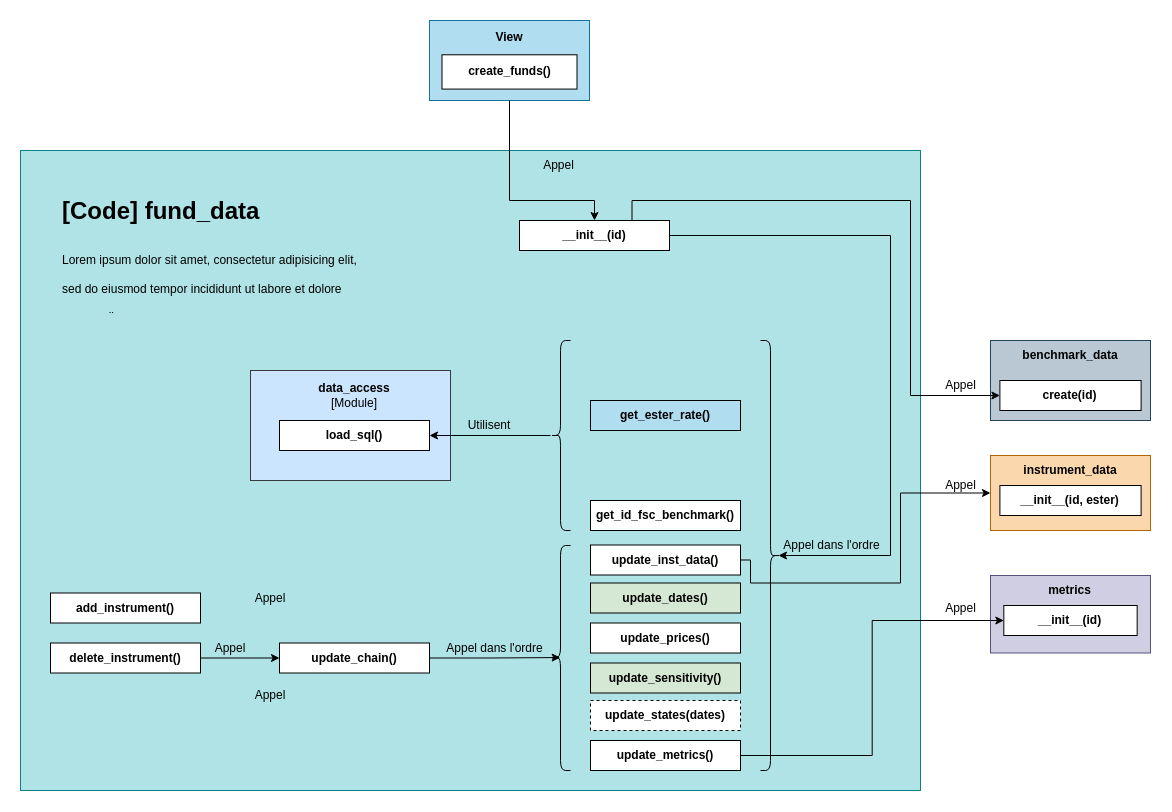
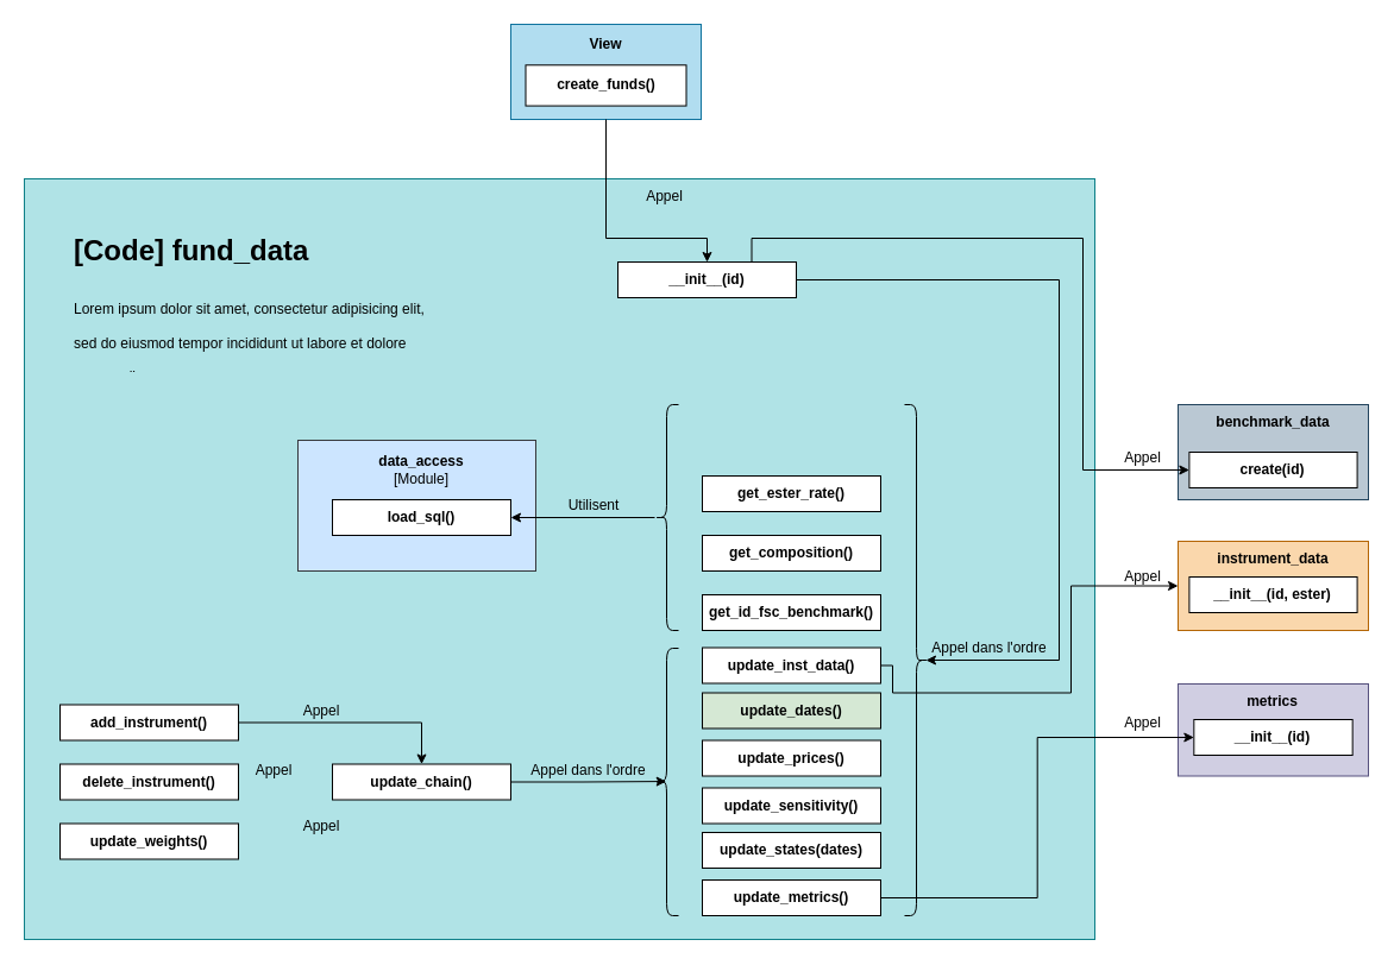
  <mxCell id="0" />
  <mxCell id="1" parent="0" />
  <mxCell id="2" value="&lt;br&gt;&lt;div&gt;&lt;br&gt;&lt;/div&gt;" style="rounded=0;whiteSpace=wrap;html=1;fillColor=#b0e3e6;strokeColor=#0e8088;" vertex="1" parent="1"><mxGeometry x="20" y="150" width="900" height="640" as="geometry" /></mxCell>
  <mxCell id="3" value="" style="rounded=0;whiteSpace=wrap;html=1;fillColor=#cce5ff;strokeColor=#36393d;" vertex="1" parent="1"><mxGeometry x="250" y="370" width="200" height="110" as="geometry" /></mxCell>
- <mxCell id="4" value="&lt;b&gt;get_ester_rate()&lt;/b&gt;" style="rounded=0;whiteSpace=wrap;html=1;fillColor=#b1ddf0;" vertex="1" parent="1"><mxGeometry x="590" y="400" width="150" height="30" as="geometry" /></mxCell>
+ <mxCell id="4" value="&lt;b&gt;get_ester_rate()&lt;/b&gt;" style="rounded=0;whiteSpace=wrap;html=1;" vertex="1" parent="1"><mxGeometry x="590" y="400" width="150" height="30" as="geometry" /></mxCell>
+ <mxCell id="5" value="&lt;b&gt;get_composition()&lt;/b&gt;" style="rounded=0;whiteSpace=wrap;html=1;" vertex="1" parent="1"><mxGeometry x="590" y="450" width="150" height="30" as="geometry" /></mxCell>
  <mxCell id="6" value="&lt;b&gt;get_id_fsc_benchmark()&lt;/b&gt;" style="rounded=0;whiteSpace=wrap;html=1;" vertex="1" parent="1"><mxGeometry x="590" y="500" width="150" height="30" as="geometry" /></mxCell>
  <mxCell id="7" style="edgeStyle=orthogonalEdgeStyle;rounded=0;orthogonalLoop=1;jettySize=auto;html=1;entryX=0;entryY=0.5;entryDx=0;entryDy=0;" edge="1" parent="1"><mxGeometry relative="1" as="geometry"><mxPoint x="740" y="559.494" as="sourcePoint" /><mxPoint x="990" y="492.5" as="targetPoint" /><Array as="points"><mxPoint x="750" y="559.5" /><mxPoint x="750" y="582.5" /><mxPoint x="900" y="582.5" /><mxPoint x="900" y="492.5" /></Array></mxGeometry></mxCell>
  <mxCell id="8" value="&lt;b&gt;update_inst_data()&lt;/b&gt;" style="rounded=0;whiteSpace=wrap;html=1;" vertex="1" parent="1"><mxGeometry x="590" y="544.5" width="150" height="30" as="geometry" /></mxCell>
  <mxCell id="9" value="&lt;b&gt;update_dates()&lt;/b&gt;" style="rounded=0;whiteSpace=wrap;html=1;fillColor=#d5e8d4;" vertex="1" parent="1"><mxGeometry x="590" y="582.5" width="150" height="30" as="geometry" /></mxCell>
  <mxCell id="10" value="&lt;b&gt;update_prices()&lt;/b&gt;" style="rounded=0;whiteSpace=wrap;html=1;" vertex="1" parent="1"><mxGeometry x="590" y="622.5" width="150" height="30" as="geometry" /></mxCell>
- <mxCell id="11" value="&lt;b&gt;update_sensitivity()&lt;/b&gt;" style="rounded=0;whiteSpace=wrap;html=1;fillColor=#d5e8d4;" vertex="1" parent="1"><mxGeometry x="590" y="662.5" width="150" height="30" as="geometry" /></mxCell>
+ <mxCell id="11" value="&lt;b&gt;update_sensitivity()&lt;/b&gt;" style="rounded=0;whiteSpace=wrap;html=1;" vertex="1" parent="1"><mxGeometry x="590" y="662.5" width="150" height="30" as="geometry" /></mxCell>
  <mxCell id="12" value="&lt;b&gt;update_chain()&lt;/b&gt;" style="rounded=0;whiteSpace=wrap;html=1;" vertex="1" parent="1"><mxGeometry x="279" y="642.5" width="150" height="30" as="geometry" /></mxCell>
  <mxCell id="13" value="" style="shape=curlyBracket;whiteSpace=wrap;html=1;rounded=1;labelPosition=left;verticalLabelPosition=middle;align=right;verticalAlign=middle;" vertex="1" parent="1"><mxGeometry x="550" y="545" width="20" height="225" as="geometry" /></mxCell>
  <mxCell id="14" style="edgeStyle=orthogonalEdgeStyle;rounded=0;orthogonalLoop=1;jettySize=auto;html=1;entryX=0.485;entryY=0.498;entryDx=0;entryDy=0;entryPerimeter=0;" edge="1" parent="1" source="12" target="13"><mxGeometry relative="1" as="geometry" /></mxCell>
- <mxCell id="15" value="&lt;b&gt;update_states(dates)&lt;/b&gt;" style="rounded=0;whiteSpace=wrap;html=1;dashed=1;" vertex="1" parent="1"><mxGeometry x="590" y="700" width="150" height="30" as="geometry" /></mxCell>
+ <mxCell id="15" value="&lt;b&gt;update_states(dates)&lt;/b&gt;" style="rounded=0;whiteSpace=wrap;html=1;" vertex="1" parent="1"><mxGeometry x="590" y="700" width="150" height="30" as="geometry" /></mxCell>
  <mxCell id="16" value="&lt;b&gt;update_metrics()&lt;/b&gt;" style="rounded=0;whiteSpace=wrap;html=1;" vertex="1" parent="1"><mxGeometry x="590" y="740" width="150" height="30" as="geometry" /></mxCell>
  <mxCell id="17" value="" style="shape=curlyBracket;whiteSpace=wrap;html=1;rounded=1;labelPosition=left;verticalLabelPosition=middle;align=right;verticalAlign=middle;flipV=1;flipH=1;" vertex="1" parent="1"><mxGeometry x="760" y="340" width="20" height="430" as="geometry" /></mxCell>
  <mxCell id="18" value="&lt;b&gt;__init__(id)&lt;/b&gt;" style="rounded=0;whiteSpace=wrap;html=1;" vertex="1" parent="1"><mxGeometry x="519" y="220" width="150" height="30" as="geometry" /></mxCell>
  <mxCell id="19" style="edgeStyle=orthogonalEdgeStyle;rounded=0;orthogonalLoop=1;jettySize=auto;html=1;entryX=0.1;entryY=0.5;entryDx=0;entryDy=0;entryPerimeter=0;" edge="1" parent="1" source="18" target="17"><mxGeometry relative="1" as="geometry"><Array as="points"><mxPoint x="890" y="235" /><mxPoint x="890" y="555" /></Array></mxGeometry></mxCell>
  <mxCell id="20" value="Appel dans l'ordre" style="text;html=1;align=center;verticalAlign=middle;whiteSpace=wrap;rounded=0;" vertex="1" parent="1"><mxGeometry x="444" y="632.5" width="101" height="30" as="geometry" /></mxCell>
  <mxCell id="21" value="Appel dans l'ordre" style="text;html=1;align=center;verticalAlign=middle;whiteSpace=wrap;rounded=0;" vertex="1" parent="1"><mxGeometry x="781" y="530" width="101" height="30" as="geometry" /></mxCell>
  <mxCell id="22" style="edgeStyle=orthogonalEdgeStyle;rounded=0;orthogonalLoop=1;jettySize=auto;html=1;" edge="1" parent="1" source="23" target="24"><mxGeometry relative="1" as="geometry" /></mxCell>
  <mxCell id="23" value="" style="shape=curlyBracket;whiteSpace=wrap;html=1;rounded=1;labelPosition=left;verticalLabelPosition=middle;align=right;verticalAlign=middle;" vertex="1" parent="1"><mxGeometry x="550" y="340" width="20" height="190" as="geometry" /></mxCell>
  <mxCell id="24" value="&lt;b&gt;load_sql()&lt;/b&gt;" style="rounded=0;whiteSpace=wrap;html=1;" vertex="1" parent="1"><mxGeometry x="279" y="420" width="150" height="30" as="geometry" /></mxCell>
- <mxCell id="25" value="Utilisent" style="text;html=1;align=center;verticalAlign=middle;whiteSpace=wrap;rounded=0;" vertex="1" parent="1"><mxGeometry x="459" y="410" width="60" height="30" as="geometry" /></mxCell>
+ <mxCell id="25" value="Utilisent" style="text;html=1;align=center;verticalAlign=middle;whiteSpace=wrap;rounded=0;" vertex="1" parent="1"><mxGeometry x="469" y="410" width="60" height="30" as="geometry" /></mxCell>
+ <mxCell id="26" style="edgeStyle=orthogonalEdgeStyle;rounded=0;orthogonalLoop=1;jettySize=auto;html=1;entryX=0.5;entryY=0;entryDx=0;entryDy=0;" edge="1" parent="1" source="27" target="12"><mxGeometry relative="1" as="geometry" /></mxCell>
  <mxCell id="27" value="&lt;b&gt;add_instrument()&lt;/b&gt;" style="rounded=0;whiteSpace=wrap;html=1;" vertex="1" parent="1"><mxGeometry x="50" y="592.5" width="150" height="30" as="geometry" /></mxCell>
- <mxCell id="28" style="edgeStyle=orthogonalEdgeStyle;rounded=0;orthogonalLoop=1;jettySize=auto;html=1;entryX=0;entryY=0.5;entryDx=0;entryDy=0;" edge="1" parent="1" source="29" target="12"><mxGeometry relative="1" as="geometry" /></mxCell>
  <mxCell id="29" value="&lt;b&gt;delete_instrument()&lt;/b&gt;" style="rounded=0;whiteSpace=wrap;html=1;" vertex="1" parent="1"><mxGeometry x="50" y="642.5" width="150" height="30" as="geometry" /></mxCell>
+ <mxCell id="30" value="&lt;b&gt;update_weights()&lt;/b&gt;" style="rounded=0;whiteSpace=wrap;html=1;" vertex="1" parent="1"><mxGeometry x="50" y="692.5" width="150" height="30" as="geometry" /></mxCell>
  <mxCell id="31" value="Appel" style="text;html=1;align=center;verticalAlign=middle;whiteSpace=wrap;rounded=0;" vertex="1" parent="1"><mxGeometry x="240" y="582.5" width="60" height="30" as="geometry" /></mxCell>
  <mxCell id="32" value="Appel" style="text;html=1;align=center;verticalAlign=middle;whiteSpace=wrap;rounded=0;" vertex="1" parent="1"><mxGeometry x="200" y="632.5" width="60" height="30" as="geometry" /></mxCell>
  <mxCell id="33" value="Appel" style="text;html=1;align=center;verticalAlign=middle;whiteSpace=wrap;rounded=0;" vertex="1" parent="1"><mxGeometry x="240" y="680" width="60" height="30" as="geometry" /></mxCell>
  <mxCell id="34" value="&lt;h1 style=&quot;margin-top: 0px;&quot;&gt;&lt;span style=&quot;background-color: transparent; color: light-dark(rgb(0, 0, 0), rgb(255, 255, 255));&quot;&gt;[Code] fund_data&lt;/span&gt;&lt;/h1&gt;&lt;h1 style=&quot;margin-top: 0px;&quot;&gt;&lt;span style=&quot;background-color: transparent; color: light-dark(rgb(0, 0, 0), rgb(255, 255, 255)); font-size: 12px; font-weight: normal;&quot;&gt;Lorem ipsum dolor sit amet, consectetur adipisicing elit, sed do eiusmod tempor incididunt ut labore et dolore magna aliqua.&lt;/span&gt;&lt;/h1&gt;" style="text;html=1;whiteSpace=wrap;overflow=hidden;rounded=0;" vertex="1" parent="1"><mxGeometry x="60" y="190" width="310" height="120" as="geometry" /></mxCell>
  <mxCell id="35" value="&lt;b&gt;data_access&lt;/b&gt;&lt;div&gt;[Module]&lt;/div&gt;" style="text;html=1;align=center;verticalAlign=middle;whiteSpace=wrap;rounded=0;" vertex="1" parent="1"><mxGeometry x="324" y="380" width="60" height="30" as="geometry" /></mxCell>
  <mxCell id="36" value="Appel" style="text;html=1;align=center;verticalAlign=middle;whiteSpace=wrap;rounded=0;" vertex="1" parent="1"><mxGeometry x="910" y="592.5" width="101" height="30" as="geometry" /></mxCell>
  <mxCell id="37" value="" style="group" vertex="1" connectable="0" parent="1"><mxGeometry x="990" y="340" width="160" height="80" as="geometry" /></mxCell>
  <mxCell id="38" value="&lt;br&gt;&lt;div&gt;&lt;br&gt;&lt;/div&gt;" style="rounded=0;whiteSpace=wrap;html=1;fillColor=#bac8d3;strokeColor=#23445d;" vertex="1" parent="37"><mxGeometry width="160" height="80" as="geometry" /></mxCell>
  <mxCell id="39" value="&lt;b&gt;create(id)&lt;/b&gt;" style="rounded=0;whiteSpace=wrap;html=1;" vertex="1" parent="37"><mxGeometry x="9.412" y="40" width="141.176" height="30" as="geometry" /></mxCell>
  <mxCell id="40" value="&lt;b&gt;benchmark_data&lt;/b&gt;" style="text;html=1;align=center;verticalAlign=middle;whiteSpace=wrap;rounded=0;" vertex="1" parent="37"><mxGeometry x="51.765" width="56.471" height="30" as="geometry" /></mxCell>
  <mxCell id="41" style="edgeStyle=orthogonalEdgeStyle;rounded=0;orthogonalLoop=1;jettySize=auto;html=1;exitX=0.75;exitY=0;exitDx=0;exitDy=0;entryX=0;entryY=0.5;entryDx=0;entryDy=0;" edge="1" parent="1" source="18" target="39"><mxGeometry relative="1" as="geometry"><Array as="points"><mxPoint x="631" y="200" /><mxPoint x="910" y="200" /><mxPoint x="910" y="395" /></Array></mxGeometry></mxCell>
  <mxCell id="42" value="" style="group" vertex="1" connectable="0" parent="1"><mxGeometry x="990" y="575" width="160" height="77.5" as="geometry" /></mxCell>
  <mxCell id="43" value="" style="rounded=0;whiteSpace=wrap;html=1;fillColor=#d0cee2;strokeColor=#56517e;" vertex="1" parent="42"><mxGeometry width="160" height="77.5" as="geometry" /></mxCell>
  <mxCell id="44" value="&lt;b&gt;metrics&lt;/b&gt;" style="text;html=1;align=center;verticalAlign=middle;whiteSpace=wrap;rounded=0;" vertex="1" parent="42"><mxGeometry x="53.333" width="53.333" height="30" as="geometry" /></mxCell>
  <mxCell id="45" value="&lt;b&gt;__init__(id)&lt;/b&gt;" style="rounded=0;whiteSpace=wrap;html=1;" vertex="1" parent="42"><mxGeometry x="13.333" y="30" width="133.333" height="30" as="geometry" /></mxCell>
  <mxCell id="46" style="edgeStyle=orthogonalEdgeStyle;rounded=0;orthogonalLoop=1;jettySize=auto;html=1;entryX=0;entryY=0.5;entryDx=0;entryDy=0;" edge="1" parent="1" source="16" target="45"><mxGeometry relative="1" as="geometry" /></mxCell>
  <mxCell id="47" value="Appel" style="text;html=1;align=center;verticalAlign=middle;whiteSpace=wrap;rounded=0;" vertex="1" parent="1"><mxGeometry x="910" y="370" width="101" height="30" as="geometry" /></mxCell>
  <mxCell id="48" value="" style="group" vertex="1" connectable="0" parent="1"><mxGeometry x="990" y="455" width="160" height="75" as="geometry" /></mxCell>
  <mxCell id="49" value="&lt;div&gt;&lt;div&gt;&lt;div&gt;&lt;br&gt;&lt;/div&gt;&lt;/div&gt;&lt;/div&gt;" style="rounded=0;whiteSpace=wrap;html=1;fillColor=#fad7ac;strokeColor=#b46504;" vertex="1" parent="48"><mxGeometry width="160" height="75" as="geometry" /></mxCell>
  <mxCell id="50" value="&lt;b&gt;__init__(id, ester)&lt;/b&gt;" style="rounded=0;whiteSpace=wrap;html=1;" vertex="1" parent="48"><mxGeometry x="9.412" y="30" width="141.176" height="30" as="geometry" /></mxCell>
  <mxCell id="51" value="&lt;b&gt;instrument_data&lt;/b&gt;" style="text;html=1;align=center;verticalAlign=middle;whiteSpace=wrap;rounded=0;" vertex="1" parent="48"><mxGeometry x="51.765" width="56.471" height="30" as="geometry" /></mxCell>
  <mxCell id="52" value="" style="group" vertex="1" connectable="0" parent="1"><mxGeometry x="429" y="20" width="180" height="80" as="geometry" /></mxCell>
  <mxCell id="53" value="" style="group" vertex="1" connectable="0" parent="52"><mxGeometry width="160" height="80" as="geometry" /></mxCell>
  <mxCell id="54" value="" style="rounded=0;whiteSpace=wrap;html=1;fillColor=#b1ddf0;strokeColor=#10739e;" vertex="1" parent="53"><mxGeometry width="160" height="80" as="geometry" /></mxCell>
  <mxCell id="55" value="&lt;b&gt;create_funds()&lt;/b&gt;" style="rounded=0;whiteSpace=wrap;html=1;" vertex="1" parent="53"><mxGeometry x="12.5" y="34.286" width="135" height="34.286" as="geometry" /></mxCell>
  <mxCell id="56" value="&lt;b&gt;View&lt;/b&gt;" style="text;html=1;align=center;verticalAlign=middle;whiteSpace=wrap;rounded=0;" vertex="1" parent="53"><mxGeometry x="50" width="60" height="34.286" as="geometry" /></mxCell>
  <mxCell id="57" style="edgeStyle=orthogonalEdgeStyle;rounded=0;orthogonalLoop=1;jettySize=auto;html=1;entryX=0.5;entryY=0;entryDx=0;entryDy=0;" edge="1" parent="1" source="54" target="18"><mxGeometry relative="1" as="geometry"><Array as="points"><mxPoint x="509" y="200" /><mxPoint x="594" y="200" /></Array></mxGeometry></mxCell>
  <mxCell id="58" value="Appel" style="text;html=1;align=center;verticalAlign=middle;whiteSpace=wrap;rounded=0;" vertex="1" parent="1"><mxGeometry x="508" y="150" width="101" height="30" as="geometry" /></mxCell>
  <mxCell id="59" value="Appel" style="text;html=1;align=center;verticalAlign=middle;whiteSpace=wrap;rounded=0;" vertex="1" parent="1"><mxGeometry x="910" y="470" width="101" height="30" as="geometry" /></mxCell>
